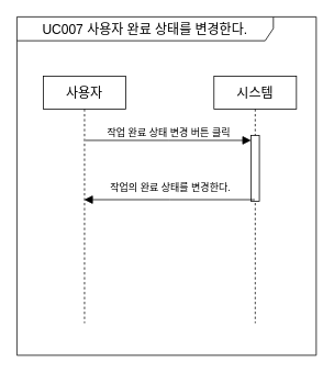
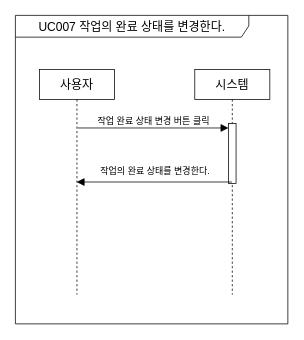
  <mxCell id="0" />
  <mxCell id="1" parent="0" />
  <mxCell id="2" value="사용자" style="shape=umlLifeline;perimeter=lifelinePerimeter;whiteSpace=wrap;html=1;container=1;dropTarget=0;collapsible=0;recursiveResize=0;outlineConnect=0;portConstraint=eastwest;newEdgeStyle={&quot;edgeStyle&quot;:&quot;elbowEdgeStyle&quot;,&quot;elbow&quot;:&quot;vertical&quot;,&quot;curved&quot;:0,&quot;rounded&quot;:0};fontSize=16;" vertex="1" parent="1"><mxGeometry x="52" y="92" width="100" height="300" as="geometry" /></mxCell>
  <mxCell id="3" value="시스템" style="shape=umlLifeline;perimeter=lifelinePerimeter;whiteSpace=wrap;html=1;container=1;dropTarget=0;collapsible=0;recursiveResize=0;outlineConnect=0;portConstraint=eastwest;newEdgeStyle={&quot;edgeStyle&quot;:&quot;elbowEdgeStyle&quot;,&quot;elbow&quot;:&quot;vertical&quot;,&quot;curved&quot;:0,&quot;rounded&quot;:0};fontSize=16;" vertex="1" parent="1"><mxGeometry x="259" y="92" width="100" height="300" as="geometry" /></mxCell>
  <mxCell id="4" value="" style="html=1;points=[];perimeter=orthogonalPerimeter;outlineConnect=0;targetShapes=umlLifeline;portConstraint=eastwest;newEdgeStyle={&quot;edgeStyle&quot;:&quot;elbowEdgeStyle&quot;,&quot;elbow&quot;:&quot;vertical&quot;,&quot;curved&quot;:0,&quot;rounded&quot;:0};fontSize=16;" vertex="1" parent="3"><mxGeometry x="45" y="72" width="10" height="80" as="geometry" /></mxCell>
  <mxCell id="5" value="작업 완료 상태 변경 버튼 클릭" style="html=1;verticalAlign=bottom;endArrow=block;edgeStyle=elbowEdgeStyle;elbow=vertical;curved=0;rounded=0;fontSize=12;startSize=8;endSize=8;" edge="1" target="4" parent="1"><mxGeometry x="0.005" relative="1" as="geometry"><mxPoint x="103" y="170" as="sourcePoint" /><mxPoint as="offset" /></mxGeometry></mxCell>
  <mxCell id="6" value="작업의 완료 상태를 변경한다." style="html=1;verticalAlign=bottom;endArrow=block;edgeStyle=elbowEdgeStyle;elbow=vertical;curved=0;rounded=0;fontSize=12;startSize=8;endSize=8;" edge="1" parent="1" source="3" target="2"><mxGeometry x="-0.005" y="-5" width="80" relative="1" as="geometry"><mxPoint x="159" y="354" as="sourcePoint" /><mxPoint x="239" y="354" as="targetPoint" /><mxPoint as="offset" /></mxGeometry></mxCell>
- <mxCell id="7" value="UC007 사용자 완료 상태를 변경한다." style="shape=umlFrame;whiteSpace=wrap;html=1;pointerEvents=0;fontSize=16;width=311;height=29;" vertex="1" parent="1"><mxGeometry x="20" y="20" width="363" height="411" as="geometry" /></mxCell>
+ <mxCell id="7" value="UC007 작업의 완료 상태를 변경한다." style="shape=umlFrame;whiteSpace=wrap;html=1;pointerEvents=0;fontSize=16;width=311;height=29;" vertex="1" parent="1"><mxGeometry x="20" y="20" width="363" height="411" as="geometry" /></mxCell>
